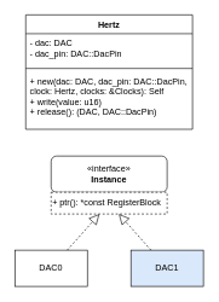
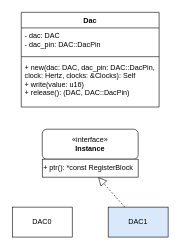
  <mxCell id="0" />
  <mxCell id="1" parent="0" />
- <mxCell id="2" value="Hertz" style="swimlane;fontStyle=1;align=center;verticalAlign=top;childLayout=stackLayout;horizontal=1;startSize=26;horizontalStack=0;resizeParent=1;resizeParentMax=0;resizeLast=0;collapsible=1;marginBottom=0;whiteSpace=wrap;html=1;" parent="1" vertex="1"><mxGeometry x="35" y="20" width="230" height="158" as="geometry" /></mxCell>
+ <mxCell id="2" value="Dac" style="swimlane;fontStyle=1;align=center;verticalAlign=top;childLayout=stackLayout;horizontal=1;startSize=26;horizontalStack=0;resizeParent=1;resizeParentMax=0;resizeLast=0;collapsible=1;marginBottom=0;whiteSpace=wrap;html=1;" parent="1" vertex="1"><mxGeometry x="35" y="20" width="230" height="158" as="geometry" /></mxCell>
  <mxCell id="3" value="- dac: DAC&lt;div&gt;- dac_pin: DAC::DacPin&lt;/div&gt;" style="text;strokeColor=none;fillColor=none;align=left;verticalAlign=top;spacingLeft=4;spacingRight=4;overflow=hidden;rotatable=0;points=[[0,0.5],[1,0.5]];portConstraint=eastwest;whiteSpace=wrap;html=1;" parent="2" vertex="1"><mxGeometry y="26" width="230" height="44" as="geometry" /></mxCell>
  <mxCell id="4" value="" style="line;strokeWidth=1;fillColor=none;align=left;verticalAlign=middle;spacingTop=-1;spacingLeft=3;spacingRight=3;rotatable=0;labelPosition=right;points=[];portConstraint=eastwest;strokeColor=inherit;" parent="2" vertex="1"><mxGeometry y="70" width="230" height="8" as="geometry" /></mxCell>
  <mxCell id="5" value="&lt;div&gt;+ new(dac: DAC, dac_pin: DAC::DacPin, clock: Hertz, clocks: &amp;amp;Clocks): Self&lt;/div&gt;&lt;div&gt;+ write(value: u16)&lt;/div&gt;&lt;div&gt;+ release(): (DAC, DAC::DacPin)&lt;/div&gt;" style="text;strokeColor=none;fillColor=none;align=left;verticalAlign=top;spacingLeft=4;spacingRight=4;overflow=hidden;rotatable=0;points=[[0,0.5],[1,0.5]];portConstraint=eastwest;whiteSpace=wrap;html=1;" parent="2" vertex="1"><mxGeometry y="78" width="230" height="80" as="geometry" /></mxCell>
  <mxCell id="6" value="«interface»&lt;br&gt;&lt;b&gt;Instance&lt;/b&gt;" style="html=1;whiteSpace=wrap;rounded=1;" parent="1" vertex="1"><mxGeometry x="70" y="215" width="160" height="50" as="geometry" /></mxCell>
  <mxCell id="7" value="DAC0" style="html=1;whiteSpace=wrap;" parent="1" vertex="1"><mxGeometry x="20" y="345" width="100" height="50" as="geometry" /></mxCell>
- <mxCell id="8" value="" style="endArrow=block;dashed=1;endFill=0;endSize=12;html=1;rounded=0;" parent="1" source="7" target="9" edge="1"><mxGeometry width="160" relative="1" as="geometry"><mxPoint x="-50" y="255" as="sourcePoint" /><mxPoint x="320" y="315" as="targetPoint" /></mxGeometry></mxCell>
- <mxCell id="9" value="+ ptr(): *const RegisterBlock" style="rounded=0;whiteSpace=wrap;html=1;align=left;dashed=1;" vertex="1" parent="1"><mxGeometry x="70" y="265" width="160" height="30" as="geometry" /></mxCell>
+ <mxCell id="9" value="+ ptr(): *const RegisterBlock" style="rounded=0;whiteSpace=wrap;html=1;align=left;" vertex="1" parent="1"><mxGeometry x="70" y="265" width="160" height="30" as="geometry" /></mxCell>
  <mxCell id="10" value="DAC1" style="html=1;whiteSpace=wrap;fillColor=#dae8fc;" vertex="1" parent="1"><mxGeometry x="180" y="345" width="100" height="50" as="geometry" /></mxCell>
  <mxCell id="11" value="" style="endArrow=block;dashed=1;endFill=0;endSize=12;html=1;rounded=0;" edge="1" parent="1" source="10" target="9"><mxGeometry width="160" relative="1" as="geometry"><mxPoint x="-10" y="415" as="sourcePoint" /><mxPoint x="150" y="415" as="targetPoint" /></mxGeometry></mxCell>
